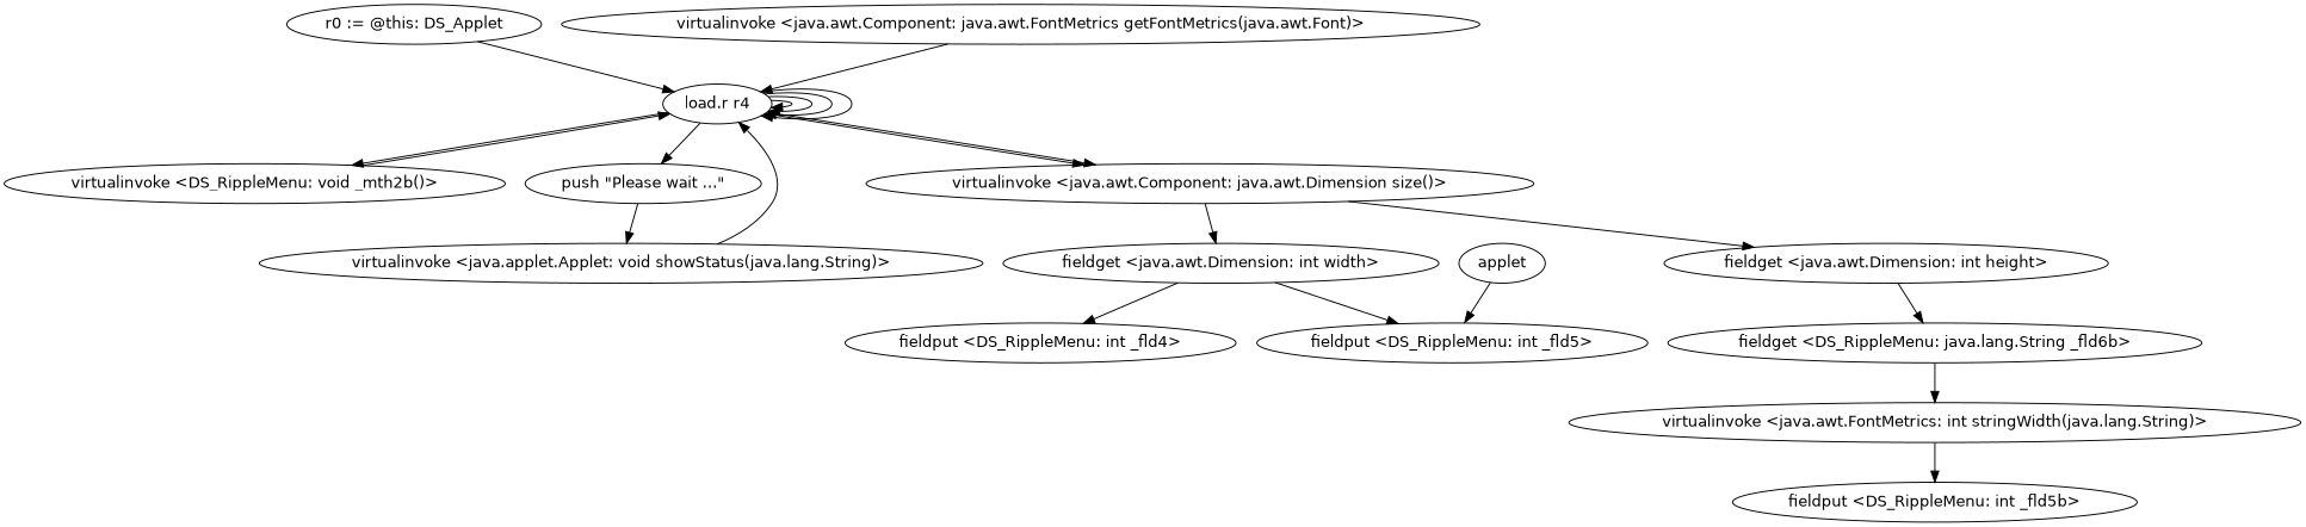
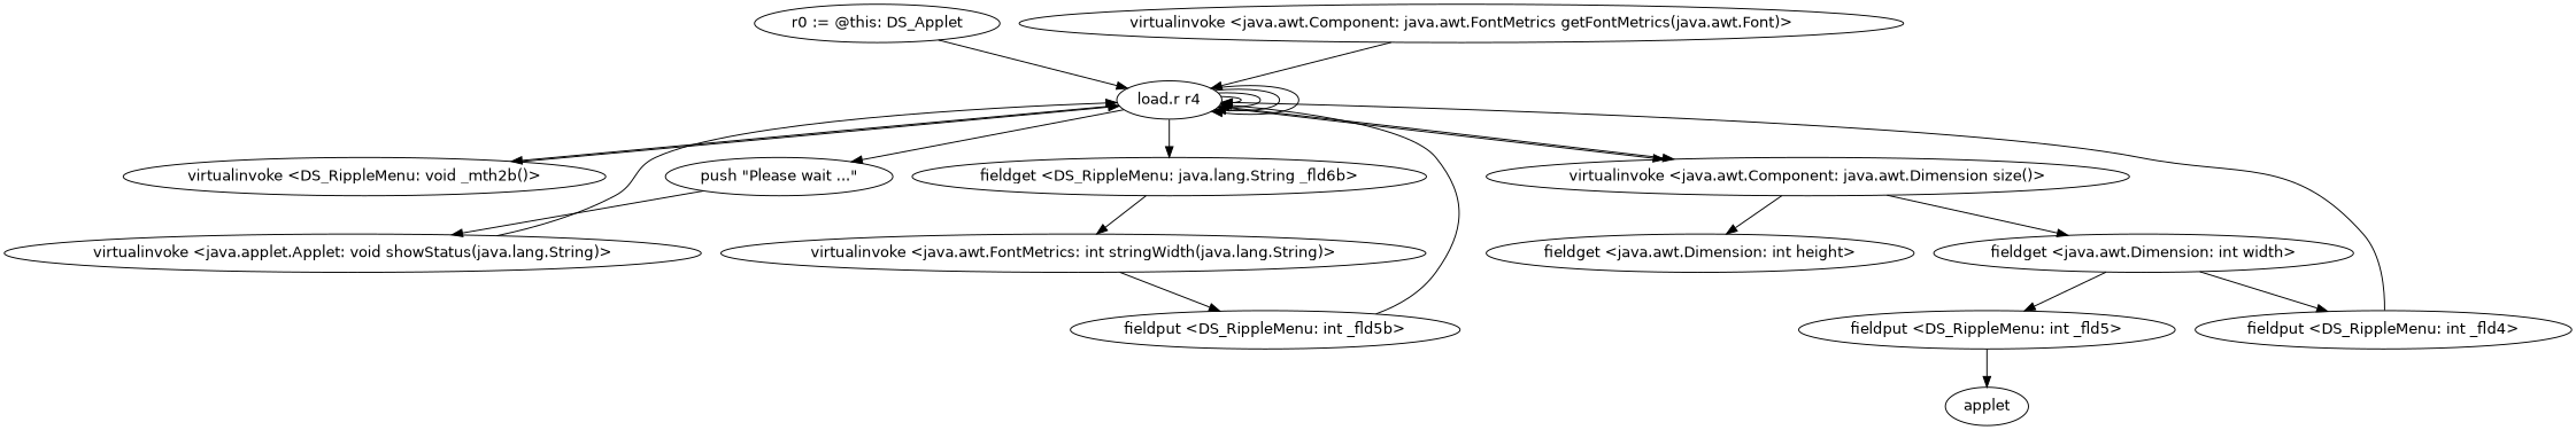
  digraph {
    fontname="DejaVu Sans"
    node [fontname="DejaVu Sans"]
    edge [fontname="DejaVu Sans"]
    n1 [label="r0 := @this: DS_Applet"]
    n2 [label="load.r r4"]
    "virtualinvoke <DS_RippleMenu: void _mth2b()>"
    "push \"Please wait ...\""
    "fieldget <DS_RippleMenu: java.lang.String _fld6b>"
    "virtualinvoke <java.awt.Component: java.awt.Dimension size()>"
    "virtualinvoke <java.applet.Applet: void showStatus(java.lang.String)>"
    "virtualinvoke <java.awt.FontMetrics: int stringWidth(java.lang.String)>"
    "fieldget <java.awt.Dimension: int width>"
    "fieldget <java.awt.Dimension: int height>"
    "virtualinvoke <java.awt.Component: java.awt.FontMetrics getFontMetrics(java.awt.Font)>"
    "fieldput <DS_RippleMenu: int _fld5b>"
    "fieldput <DS_RippleMenu: int _fld4>"
    "fieldput <DS_RippleMenu: int _fld5>"
    n15 [label=applet]
    n1 -> n2
    n2 -> n2
    n2 -> n2
    n2 -> n2
    n2 -> n2
    n2 -> "virtualinvoke <DS_RippleMenu: void _mth2b()>"
    n2 -> "push \"Please wait ...\""
-   "fieldget <java.awt.Dimension: int height>" -> "fieldget <DS_RippleMenu: java.lang.String _fld6b>"
+   n2 -> "fieldget <DS_RippleMenu: java.lang.String _fld6b>"
    n2 -> "virtualinvoke <java.awt.Component: java.awt.Dimension size()>"
    n2 -> "virtualinvoke <java.awt.Component: java.awt.Dimension size()>"
    "virtualinvoke <DS_RippleMenu: void _mth2b()>" -> n2
    "push \"Please wait ...\"" -> "virtualinvoke <java.applet.Applet: void showStatus(java.lang.String)>"
    "fieldget <DS_RippleMenu: java.lang.String _fld6b>" -> "virtualinvoke <java.awt.FontMetrics: int stringWidth(java.lang.String)>"
    "virtualinvoke <java.awt.Component: java.awt.Dimension size()>" -> "fieldget <java.awt.Dimension: int width>"
    "virtualinvoke <java.awt.Component: java.awt.Dimension size()>" -> "fieldget <java.awt.Dimension: int height>"
    "virtualinvoke <java.applet.Applet: void showStatus(java.lang.String)>" -> n2
    "virtualinvoke <java.awt.FontMetrics: int stringWidth(java.lang.String)>" -> "fieldput <DS_RippleMenu: int _fld5b>"
    "fieldget <java.awt.Dimension: int width>" -> "fieldput <DS_RippleMenu: int _fld4>"
    "fieldget <java.awt.Dimension: int width>" -> "fieldput <DS_RippleMenu: int _fld5>"
    "virtualinvoke <java.awt.Component: java.awt.FontMetrics getFontMetrics(java.awt.Font)>" -> n2
-   n15 -> "fieldput <DS_RippleMenu: int _fld5>"
+   "fieldput <DS_RippleMenu: int _fld5b>" -> n2
+   "fieldput <DS_RippleMenu: int _fld4>" -> n2
+   "fieldput <DS_RippleMenu: int _fld5>" -> n15
  }
